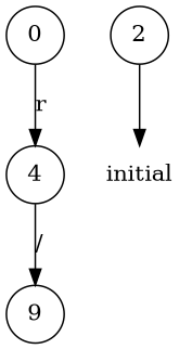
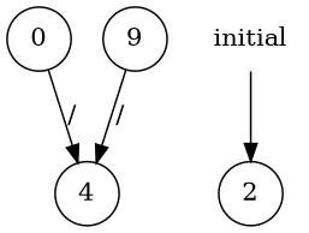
  digraph {
    rankdir=TB
    node [shape=circle]
    0
    4
    n3 [label=9]
    initial [shape=plaintext]
    2
-   0 -> 4 [label=r]
-   4 -> n3 [label="/"]
-   2 -> initial
+   0 -> 4 [label="/"]
+   n3 -> 4 [label="/"]
+   initial -> 2
  }
